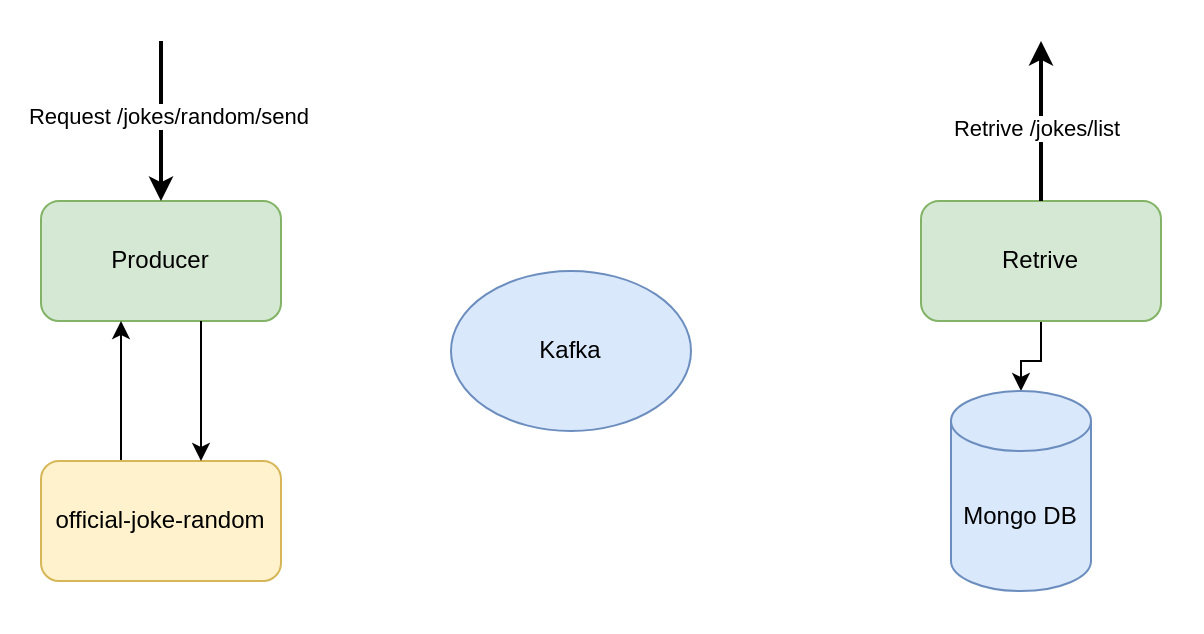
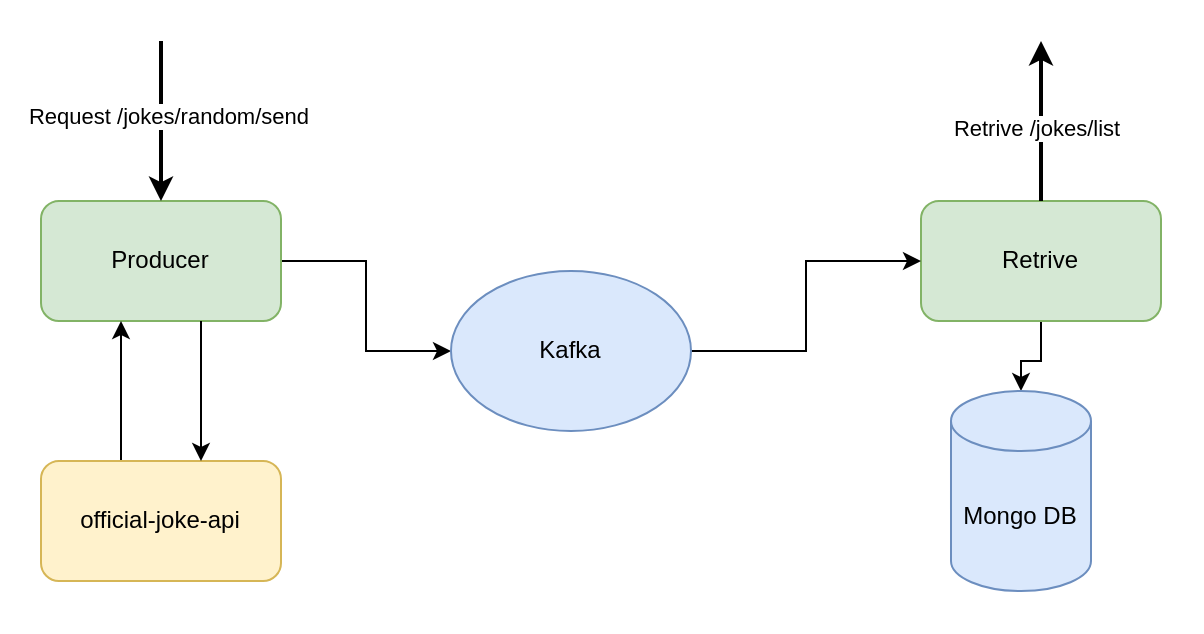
  <mxCell id="0" />
  <mxCell id="1" parent="0" />
  <mxCell id="2" style="edgeStyle=orthogonalEdgeStyle;rounded=0;orthogonalLoop=1;jettySize=auto;html=1;" edge="1" parent="1" source="3" target="10"><mxGeometry relative="1" as="geometry" /></mxCell>
  <mxCell id="3" value="Retrive" style="rounded=1;whiteSpace=wrap;html=1;fillColor=#d5e8d4;strokeColor=#82b366;" vertex="1" parent="1"><mxGeometry x="460" y="100" width="120" height="60" as="geometry" /></mxCell>
+ <mxCell id="4" style="edgeStyle=orthogonalEdgeStyle;rounded=0;orthogonalLoop=1;jettySize=auto;html=1;entryX=0;entryY=0.5;entryDx=0;entryDy=0;" edge="1" parent="1" source="5" target="7"><mxGeometry relative="1" as="geometry" /></mxCell>
  <mxCell id="5" value="Producer" style="rounded=1;whiteSpace=wrap;html=1;fillColor=#d5e8d4;strokeColor=#82b366;" vertex="1" parent="1"><mxGeometry x="20" y="100" width="120" height="60" as="geometry" /></mxCell>
+ <mxCell id="6" style="edgeStyle=orthogonalEdgeStyle;rounded=0;orthogonalLoop=1;jettySize=auto;html=1;" edge="1" parent="1" source="7" target="3"><mxGeometry relative="1" as="geometry" /></mxCell>
  <mxCell id="7" value="Kafka" style="ellipse;whiteSpace=wrap;html=1;fillColor=#dae8fc;strokeColor=#6c8ebf;" vertex="1" parent="1"><mxGeometry x="225" y="135" width="120" height="80" as="geometry" /></mxCell>
  <mxCell id="8" style="edgeStyle=orthogonalEdgeStyle;rounded=0;orthogonalLoop=1;jettySize=auto;html=1;" edge="1" parent="1" source="9"><mxGeometry relative="1" as="geometry"><mxPoint x="60" y="160" as="targetPoint" /><Array as="points"><mxPoint x="60" y="160" /></Array></mxGeometry></mxCell>
- <mxCell id="9" value="official-joke-random" style="rounded=1;whiteSpace=wrap;html=1;fillColor=#fff2cc;strokeColor=#d6b656;" vertex="1" parent="1"><mxGeometry x="20" y="230" width="120" height="60" as="geometry" /></mxCell>
+ <mxCell id="9" value="official-joke-api" style="rounded=1;whiteSpace=wrap;html=1;fillColor=#fff2cc;strokeColor=#d6b656;" vertex="1" parent="1"><mxGeometry x="20" y="230" width="120" height="60" as="geometry" /></mxCell>
  <mxCell id="10" value="Mongo DB" style="shape=cylinder3;whiteSpace=wrap;html=1;boundedLbl=1;backgroundOutline=1;size=15;fillColor=#dae8fc;strokeColor=#6c8ebf;" vertex="1" parent="1"><mxGeometry x="475" y="195" width="70" height="100" as="geometry" /></mxCell>
  <mxCell id="11" value="" style="endArrow=classic;html=1;rounded=0;entryX=0.5;entryY=0;entryDx=0;entryDy=0;strokeWidth=2;" edge="1" parent="1" target="5"><mxGeometry width="50" height="50" relative="1" as="geometry"><mxPoint x="80" y="20" as="sourcePoint" /><mxPoint x="380" y="200" as="targetPoint" /></mxGeometry></mxCell>
  <mxCell id="12" value="Request&amp;nbsp;/jokes/random/send" style="edgeLabel;html=1;align=center;verticalAlign=middle;resizable=0;points=[];" vertex="1" connectable="0" parent="11"><mxGeometry x="-0.075" y="3" relative="1" as="geometry"><mxPoint as="offset" /></mxGeometry></mxCell>
  <mxCell id="13" style="edgeStyle=orthogonalEdgeStyle;rounded=0;orthogonalLoop=1;jettySize=auto;html=1;entryX=0.75;entryY=0;entryDx=0;entryDy=0;exitX=0.75;exitY=1;exitDx=0;exitDy=0;" edge="1" parent="1"><mxGeometry relative="1" as="geometry"><mxPoint x="100" y="160" as="sourcePoint" /><mxPoint x="100" y="230" as="targetPoint" /><Array as="points"><mxPoint x="100" y="170" /><mxPoint x="100" y="170" /></Array></mxGeometry></mxCell>
  <mxCell id="14" value="" style="endArrow=classic;html=1;rounded=0;exitX=0.5;exitY=0;exitDx=0;exitDy=0;strokeWidth=2;" edge="1" parent="1" source="3"><mxGeometry width="50" height="50" relative="1" as="geometry"><mxPoint x="520" y="90" as="sourcePoint" /><mxPoint x="520" y="20" as="targetPoint" /></mxGeometry></mxCell>
  <mxCell id="15" value="Retrive /jokes/list" style="edgeLabel;html=1;align=center;verticalAlign=middle;resizable=0;points=[];" vertex="1" connectable="0" parent="14"><mxGeometry x="-0.075" y="3" relative="1" as="geometry"><mxPoint as="offset" /></mxGeometry></mxCell>
